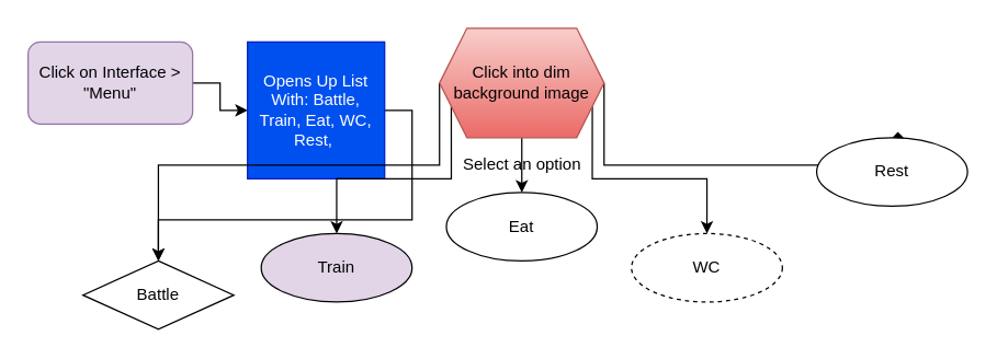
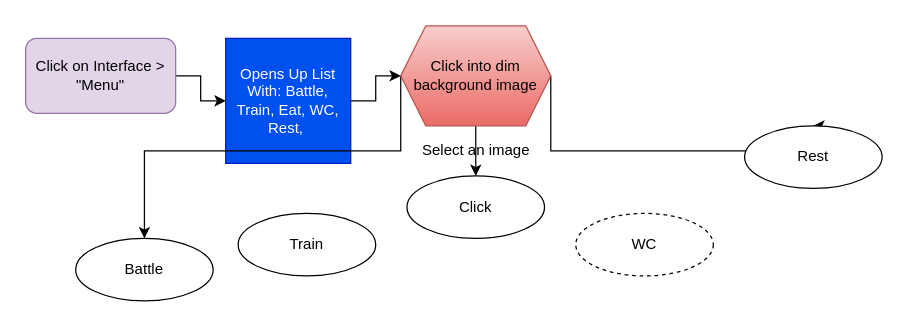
  <mxCell id="0" />
  <mxCell id="1" parent="0" />
  <mxCell id="2" style="edgeStyle=orthogonalEdgeStyle;rounded=0;orthogonalLoop=1;jettySize=auto;html=1;exitX=1;exitY=0.5;exitDx=0;exitDy=0;entryX=0;entryY=0.5;entryDx=0;entryDy=0;" edge="1" parent="1" source="3" target="5"><mxGeometry relative="1" as="geometry" /></mxCell>
  <mxCell id="3" value="Click on Interface &amp;gt; &quot;Menu&quot;" style="rounded=1;whiteSpace=wrap;html=1;fillColor=#e1d5e7;strokeColor=#9673a6;" vertex="1" parent="1"><mxGeometry x="20" y="30" width="120" height="60" as="geometry" /></mxCell>
- <mxCell id="4" style="edgeStyle=orthogonalEdgeStyle;rounded=0;orthogonalLoop=1;jettySize=auto;html=1;exitX=1;exitY=0.5;exitDx=0;exitDy=0;" edge="1" parent="1" source="5" target="15"><mxGeometry relative="1" as="geometry" /></mxCell>
+ <mxCell id="4" style="edgeStyle=orthogonalEdgeStyle;rounded=0;orthogonalLoop=1;jettySize=auto;html=1;exitX=1;exitY=0.5;exitDx=0;exitDy=0;entryX=0;entryY=0.5;entryDx=0;entryDy=0;" edge="1" parent="1" source="5" target="11"><mxGeometry relative="1" as="geometry" /></mxCell>
  <mxCell id="5" value="Opens Up List With: Battle, Train, Eat, WC, Rest,&amp;nbsp;" style="whiteSpace=wrap;html=1;aspect=fixed;fillColor=#0050ef;strokeColor=#001DBC;fontColor=#ffffff;" vertex="1" parent="1"><mxGeometry x="180" y="30" width="100" height="100" as="geometry" /></mxCell>
  <mxCell id="6" style="edgeStyle=orthogonalEdgeStyle;rounded=0;orthogonalLoop=1;jettySize=auto;html=1;exitX=0.5;exitY=1;exitDx=0;exitDy=0;" edge="1" parent="1" source="11"><mxGeometry relative="1" as="geometry"><mxPoint x="380" y="140" as="targetPoint" /></mxGeometry></mxCell>
  <mxCell id="7" style="edgeStyle=orthogonalEdgeStyle;rounded=0;orthogonalLoop=1;jettySize=auto;html=1;exitX=0;exitY=0.5;exitDx=0;exitDy=0;entryX=0.5;entryY=0;entryDx=0;entryDy=0;" edge="1" parent="1" source="11" target="15"><mxGeometry relative="1" as="geometry"><Array as="points"><mxPoint x="320" y="120" /><mxPoint x="115" y="120" /></Array></mxGeometry></mxCell>
- <mxCell id="8" style="edgeStyle=orthogonalEdgeStyle;rounded=0;orthogonalLoop=1;jettySize=auto;html=1;exitX=1;exitY=0.5;exitDx=0;exitDy=0;entryX=0.5;entryY=0;entryDx=0;entryDy=0;endArrow=diamond;" edge="1" parent="1" source="11" target="17"><mxGeometry relative="1" as="geometry"><Array as="points"><mxPoint x="440" y="120" /><mxPoint x="655" y="120" /></Array></mxGeometry></mxCell>
- <mxCell id="9" style="edgeStyle=orthogonalEdgeStyle;rounded=0;orthogonalLoop=1;jettySize=auto;html=1;exitX=0;exitY=0.75;exitDx=0;exitDy=0;entryX=0.5;entryY=0;entryDx=0;entryDy=0;" edge="1" parent="1" source="11" target="14"><mxGeometry relative="1" as="geometry"><Array as="points"><mxPoint x="329" y="130" /><mxPoint x="245" y="130" /></Array></mxGeometry></mxCell>
- <mxCell id="10" style="edgeStyle=orthogonalEdgeStyle;rounded=0;orthogonalLoop=1;jettySize=auto;html=1;exitX=1;exitY=0.75;exitDx=0;exitDy=0;entryX=0.5;entryY=0;entryDx=0;entryDy=0;" edge="1" parent="1" source="11" target="16"><mxGeometry relative="1" as="geometry"><Array as="points"><mxPoint x="431" y="130" /><mxPoint x="515" y="130" /></Array></mxGeometry></mxCell>
+ <mxCell id="8" style="edgeStyle=orthogonalEdgeStyle;rounded=0;orthogonalLoop=1;jettySize=auto;html=1;exitX=1;exitY=0.5;exitDx=0;exitDy=0;entryX=0.5;entryY=0;entryDx=0;entryDy=0;" edge="1" parent="1" source="11" target="17"><mxGeometry relative="1" as="geometry"><Array as="points"><mxPoint x="440" y="120" /><mxPoint x="655" y="120" /></Array></mxGeometry></mxCell>
  <mxCell id="11" value="Click into dim background image" style="shape=hexagon;perimeter=hexagonPerimeter2;whiteSpace=wrap;html=1;fixedSize=1;fillColor=#f8cecc;strokeColor=#b85450;gradientColor=#ea6b66;" vertex="1" parent="1"><mxGeometry x="320" y="20" width="120" height="80" as="geometry" /></mxCell>
- <mxCell id="12" value="Select an option" style="text;html=1;align=center;verticalAlign=middle;resizable=0;points=[];autosize=1;" vertex="1" parent="1"><mxGeometry x="330" y="110" width="100" height="20" as="geometry" /></mxCell>
- <mxCell id="13" value="Eat" style="ellipse;whiteSpace=wrap;html=1;" vertex="1" parent="1"><mxGeometry x="325" y="140" width="110" height="50" as="geometry" /></mxCell>
- <mxCell id="14" value="Train" style="ellipse;whiteSpace=wrap;html=1;fillColor=#e1d5e7;" vertex="1" parent="1"><mxGeometry x="190" y="170" width="110" height="50" as="geometry" /></mxCell>
- <mxCell id="15" value="Battle" style="rhombus;whiteSpace=wrap;html=1;" vertex="1" parent="1"><mxGeometry x="60" y="190" width="110" height="50" as="geometry" /></mxCell>
+ <mxCell id="12" value="Select an image" style="text;html=1;align=center;verticalAlign=middle;resizable=0;points=[];autosize=1;" vertex="1" parent="1"><mxGeometry x="330" y="110" width="100" height="20" as="geometry" /></mxCell>
+ <mxCell id="13" value="Click" style="ellipse;whiteSpace=wrap;html=1;" vertex="1" parent="1"><mxGeometry x="325" y="140" width="110" height="50" as="geometry" /></mxCell>
+ <mxCell id="14" value="Train" style="ellipse;whiteSpace=wrap;html=1;" vertex="1" parent="1"><mxGeometry x="190" y="170" width="110" height="50" as="geometry" /></mxCell>
+ <mxCell id="15" value="Battle" style="ellipse;whiteSpace=wrap;html=1;" vertex="1" parent="1"><mxGeometry x="60" y="190" width="110" height="50" as="geometry" /></mxCell>
  <mxCell id="16" value="WC" style="ellipse;whiteSpace=wrap;html=1;dashed=1;" vertex="1" parent="1"><mxGeometry x="460" y="170" width="110" height="50" as="geometry" /></mxCell>
  <mxCell id="17" value="Rest" style="ellipse;whiteSpace=wrap;html=1;" vertex="1" parent="1"><mxGeometry x="595" y="100" width="110" height="50" as="geometry" /></mxCell>
